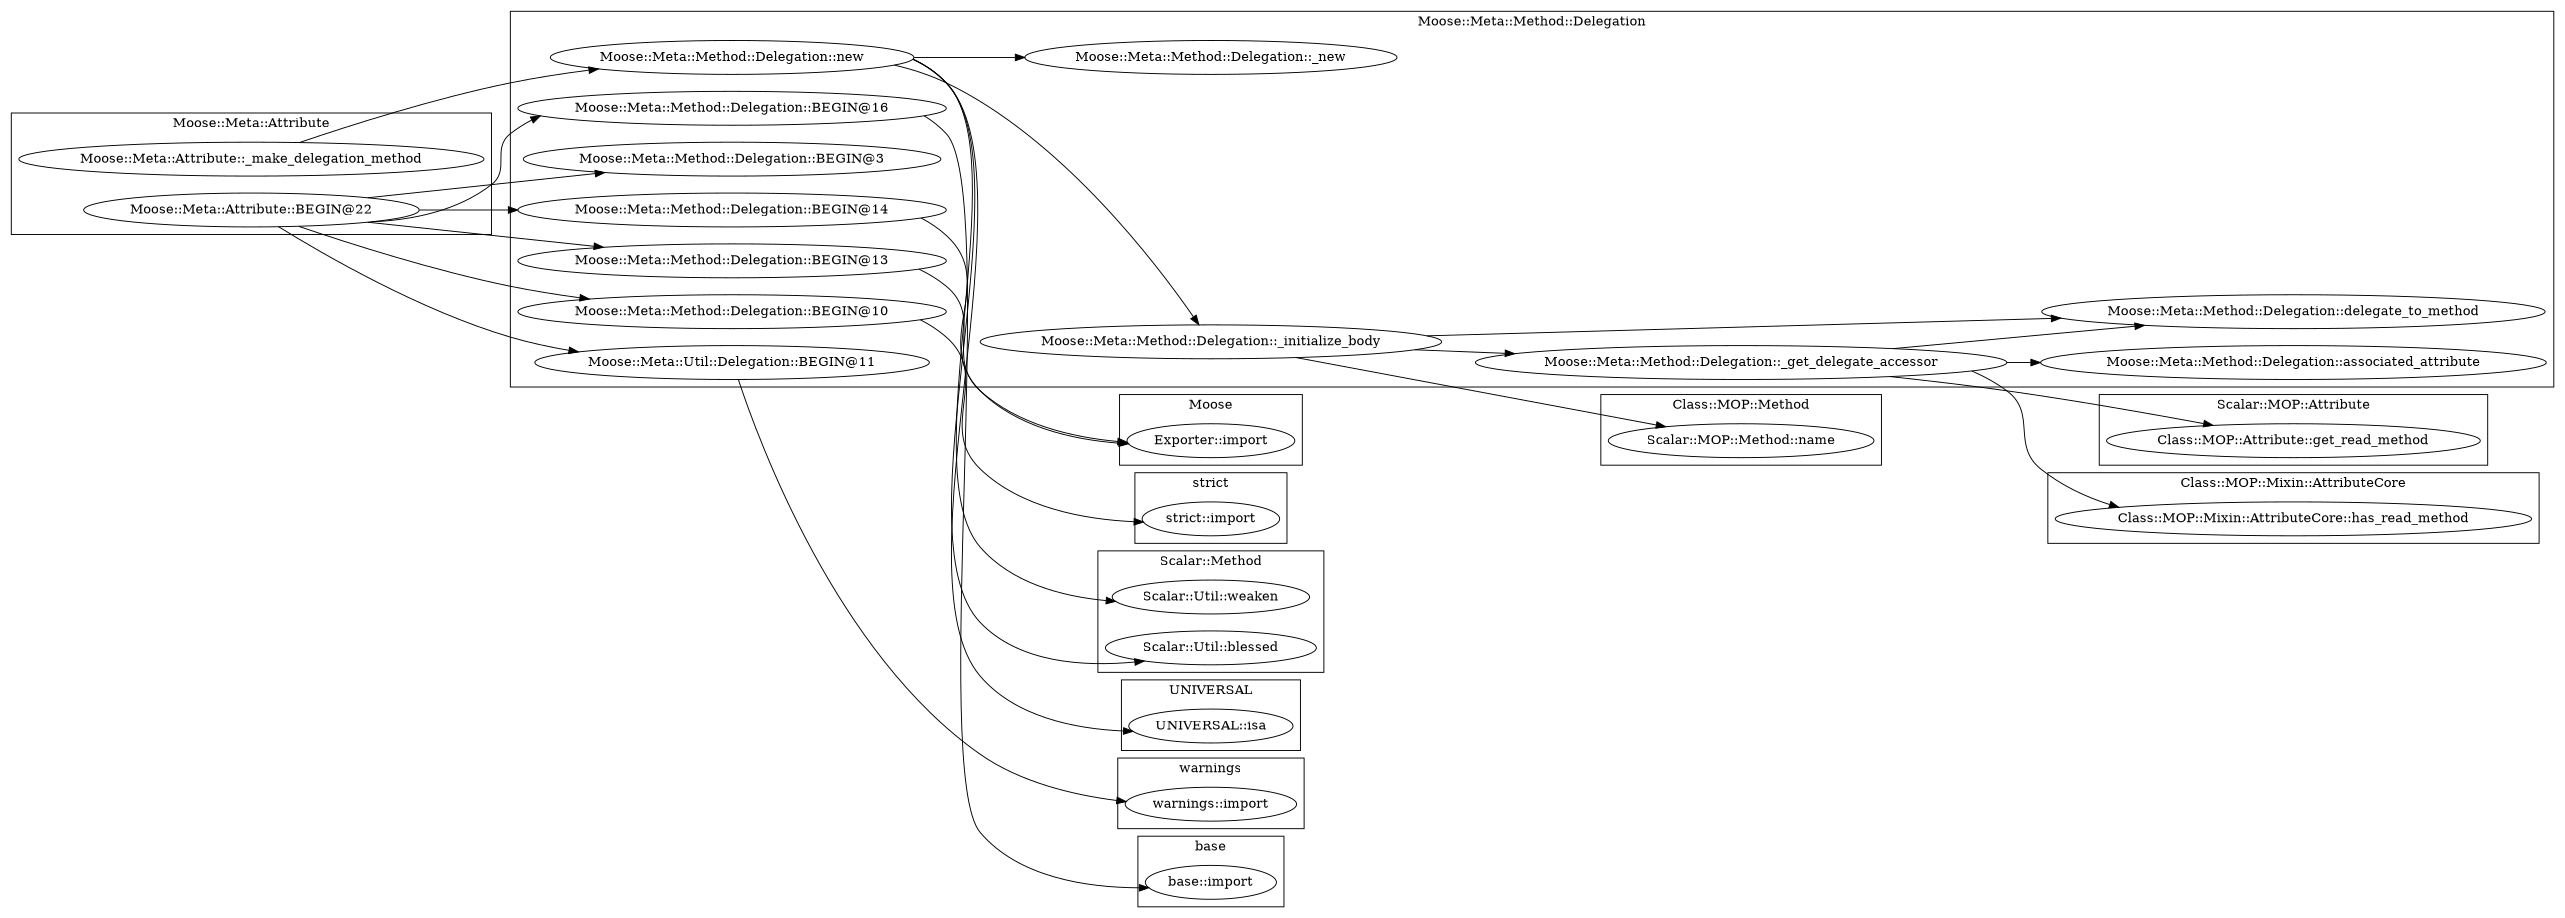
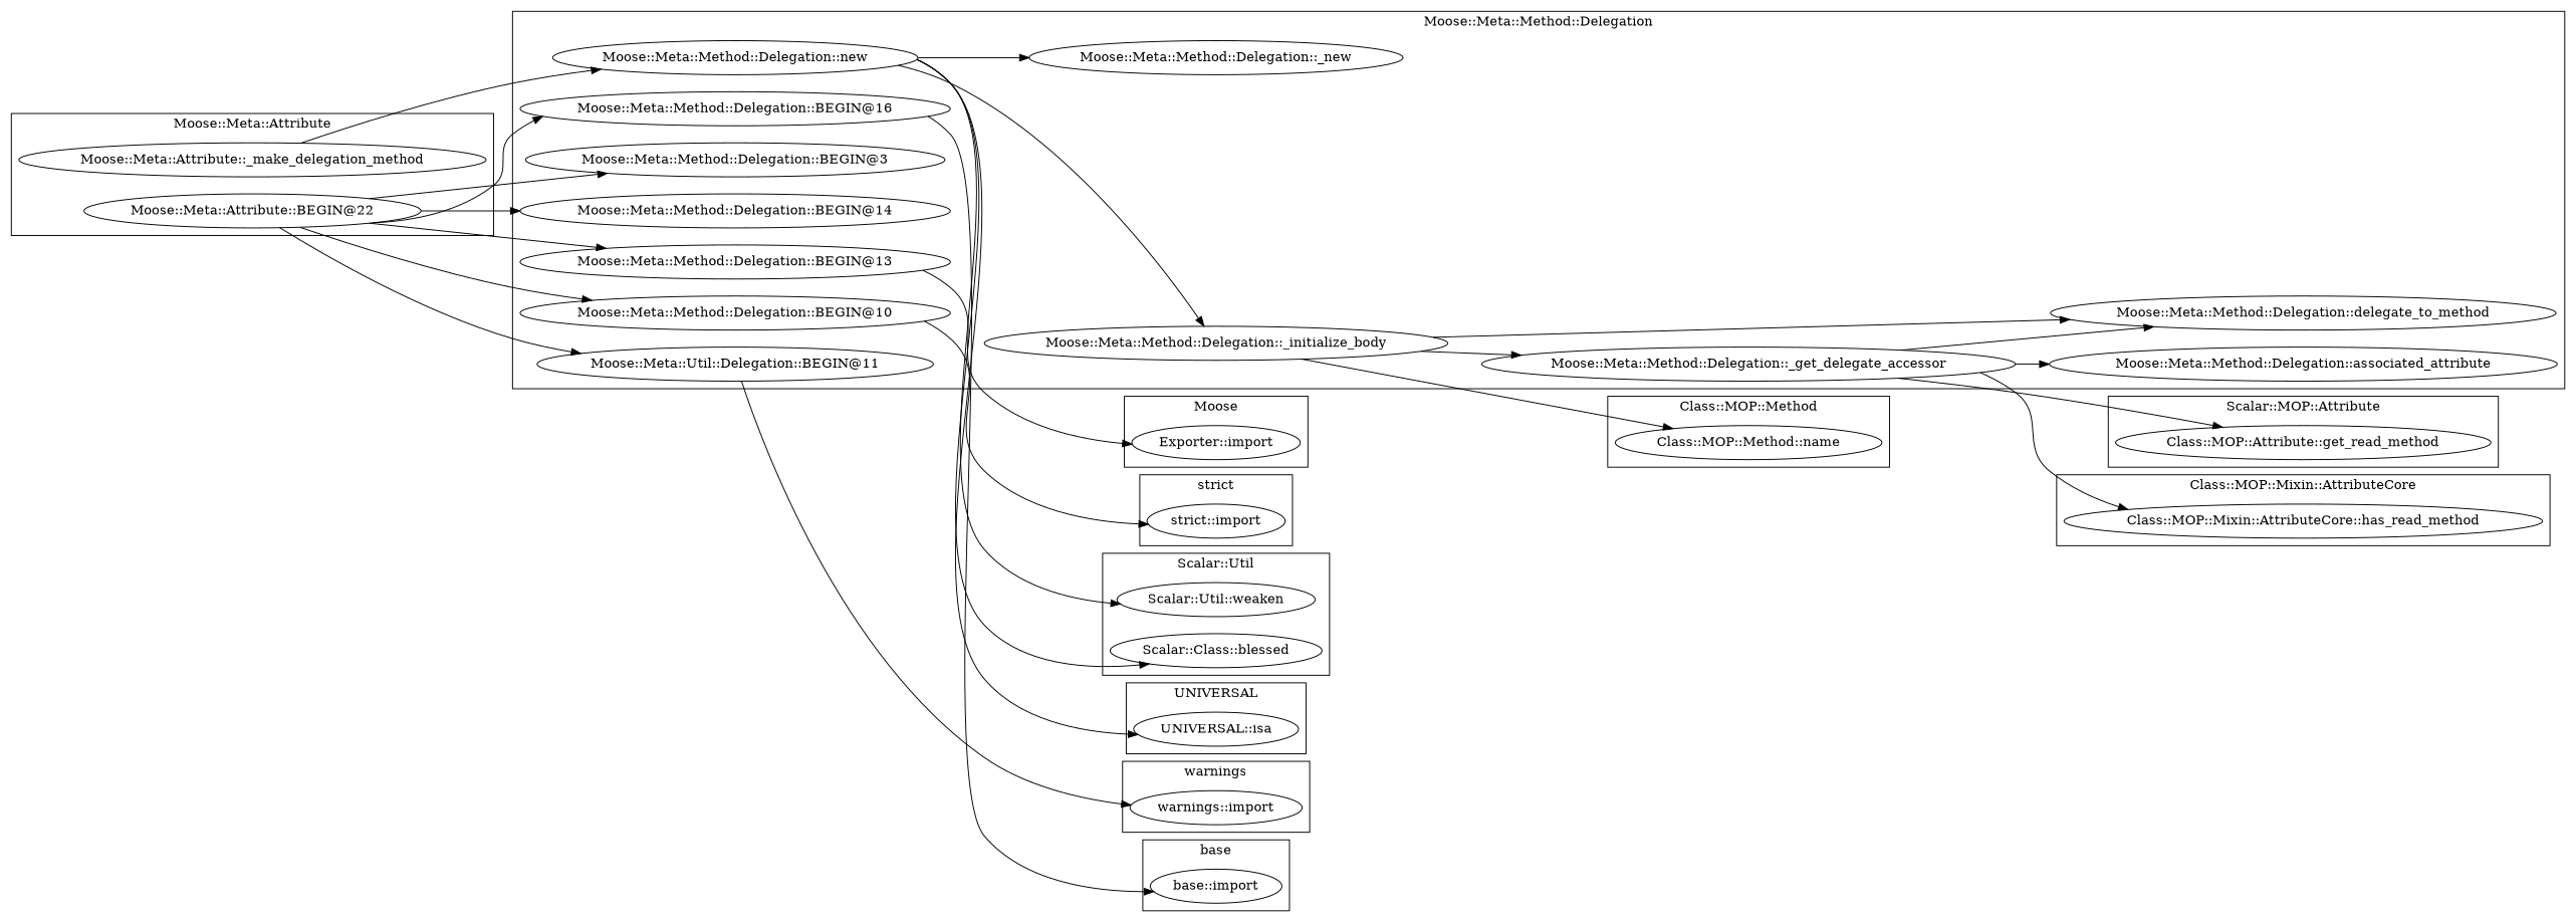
  digraph {
    rankdir=LR
-   "Scalar::Util::blessed"
+   "Scalar::Util::blessed" [label="Scalar::Class::blessed"]
    "Scalar::Util::weaken"
    "warnings::import"
    "UNIVERSAL::isa"
    "base::import"
    "strict::import"
    "Exporter::import"
    "Class::MOP::Attribute::get_read_method"
    "Moose::Meta::Attribute::_make_delegation_method"
    "Moose::Meta::Attribute::BEGIN@22"
    "Class::MOP::Mixin::AttributeCore::has_read_method"
-   "Class::MOP::Method::name" [label="Scalar::MOP::Method::name"]
+   "Class::MOP::Method::name"
    "Moose::Meta::Method::Delegation::BEGIN@13"
    "Moose::Meta::Method::Delegation::BEGIN@10"
    "Moose::Meta::Method::Delegation::_new"
    "Moose::Meta::Method::Delegation::new"
    "Moose::Meta::Method::Delegation::BEGIN@14"
    "Moose::Meta::Method::Delegation::associated_attribute"
    "Moose::Meta::Method::Delegation::BEGIN@3"
    n20 [label="Moose::Meta::Util::Delegation::BEGIN@11"]
    "Moose::Meta::Method::Delegation::_get_delegate_accessor"
    "Moose::Meta::Method::Delegation::_initialize_body"
    "Moose::Meta::Method::Delegation::delegate_to_method"
    "Moose::Meta::Method::Delegation::BEGIN@16"
    subgraph cluster_1 {
-     label="Scalar::Method"
+     label="Scalar::Util"
      "Scalar::Util::blessed"
      "Scalar::Util::weaken"
    }
    subgraph cluster_2 {
      label=warnings
      "warnings::import"
    }
    subgraph cluster_3 {
      label=UNIVERSAL
      "UNIVERSAL::isa"
    }
    subgraph cluster_4 {
      label=base
      "base::import"
    }
    subgraph cluster_5 {
      label="strict"
      "strict::import"
    }
    subgraph cluster_6 {
      label=Moose
      "Exporter::import"
    }
    subgraph cluster_7 {
      label="Scalar::MOP::Attribute"
      "Class::MOP::Attribute::get_read_method"
    }
    subgraph cluster_8 {
      label="Moose::Meta::Attribute"
      "Moose::Meta::Attribute::_make_delegation_method"
      "Moose::Meta::Attribute::BEGIN@22"
    }
    subgraph cluster_9 {
      label="Class::MOP::Mixin::AttributeCore"
      "Class::MOP::Mixin::AttributeCore::has_read_method"
    }
    subgraph cluster_10 {
      label="Class::MOP::Method"
      "Class::MOP::Method::name"
    }
    subgraph cluster_11 {
      label="Moose::Meta::Method::Delegation"
      "Moose::Meta::Method::Delegation::BEGIN@13"
      "Moose::Meta::Method::Delegation::BEGIN@10"
      "Moose::Meta::Method::Delegation::_new"
      "Moose::Meta::Method::Delegation::new"
      "Moose::Meta::Method::Delegation::BEGIN@14"
      "Moose::Meta::Method::Delegation::associated_attribute"
      "Moose::Meta::Method::Delegation::BEGIN@3"
      n20
      "Moose::Meta::Method::Delegation::_get_delegate_accessor"
      "Moose::Meta::Method::Delegation::_initialize_body"
      "Moose::Meta::Method::Delegation::delegate_to_method"
      "Moose::Meta::Method::Delegation::BEGIN@16"
    }
    "Moose::Meta::Attribute::_make_delegation_method" -> "Moose::Meta::Method::Delegation::new"
    "Moose::Meta::Attribute::BEGIN@22" -> "Moose::Meta::Method::Delegation::BEGIN@13"
    "Moose::Meta::Attribute::BEGIN@22" -> "Moose::Meta::Method::Delegation::BEGIN@10"
    "Moose::Meta::Attribute::BEGIN@22" -> "Moose::Meta::Method::Delegation::BEGIN@14"
    "Moose::Meta::Attribute::BEGIN@22" -> "Moose::Meta::Method::Delegation::BEGIN@3"
    "Moose::Meta::Attribute::BEGIN@22" -> n20
    "Moose::Meta::Attribute::BEGIN@22" -> "Moose::Meta::Method::Delegation::BEGIN@16"
    "Moose::Meta::Method::Delegation::BEGIN@13" -> "Exporter::import"
    "Moose::Meta::Method::Delegation::BEGIN@10" -> "strict::import"
    "Moose::Meta::Method::Delegation::new" -> "Scalar::Util::blessed"
    "Moose::Meta::Method::Delegation::new" -> "Scalar::Util::weaken"
    "Moose::Meta::Method::Delegation::new" -> "UNIVERSAL::isa"
    "Moose::Meta::Method::Delegation::new" -> "Moose::Meta::Method::Delegation::_new"
    "Moose::Meta::Method::Delegation::new" -> "Moose::Meta::Method::Delegation::_initialize_body"
-   "Moose::Meta::Method::Delegation::BEGIN@14" -> "Exporter::import"
    n20 -> "warnings::import"
    "Moose::Meta::Method::Delegation::_get_delegate_accessor" -> "Class::MOP::Attribute::get_read_method"
    "Moose::Meta::Method::Delegation::_get_delegate_accessor" -> "Class::MOP::Mixin::AttributeCore::has_read_method"
    "Moose::Meta::Method::Delegation::_get_delegate_accessor" -> "Moose::Meta::Method::Delegation::associated_attribute"
    "Moose::Meta::Method::Delegation::_get_delegate_accessor" -> "Moose::Meta::Method::Delegation::delegate_to_method"
    "Moose::Meta::Method::Delegation::_initialize_body" -> "Class::MOP::Method::name"
    "Moose::Meta::Method::Delegation::_initialize_body" -> "Moose::Meta::Method::Delegation::_get_delegate_accessor"
    "Moose::Meta::Method::Delegation::_initialize_body" -> "Moose::Meta::Method::Delegation::delegate_to_method"
    "Moose::Meta::Method::Delegation::BEGIN@16" -> "base::import"
  }
